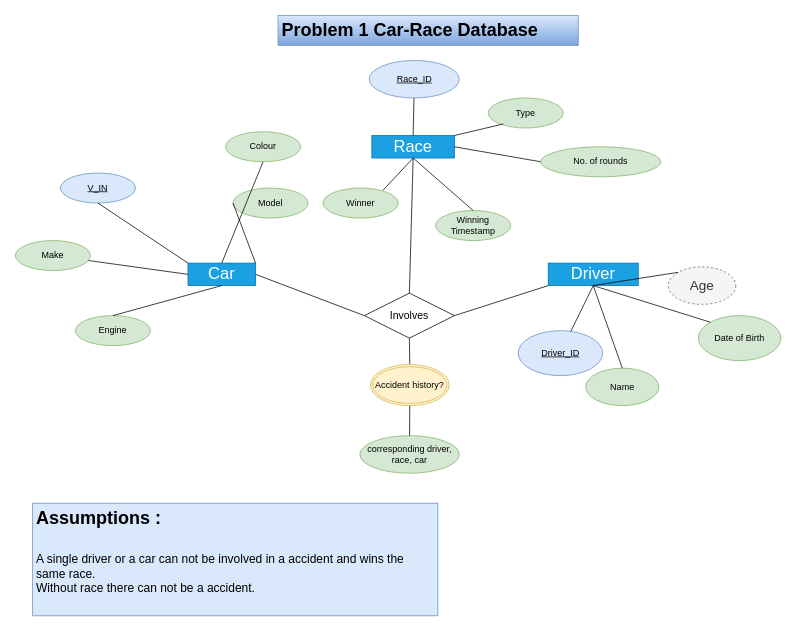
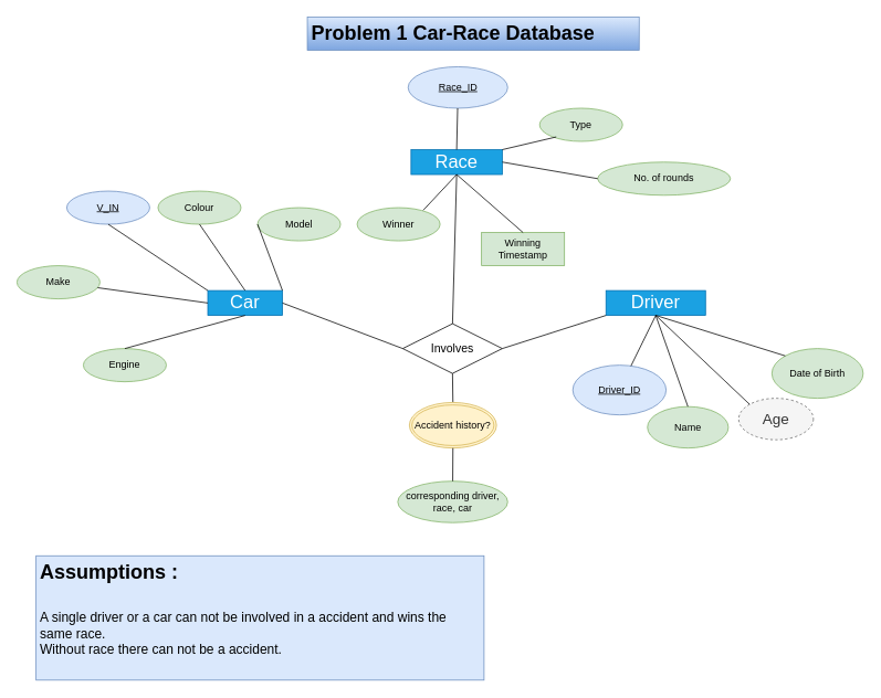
  <mxCell id="0" />
  <mxCell id="1" parent="0" />
  <mxCell id="2" value="&lt;font style=&quot;font-size: 22px;&quot;&gt;Driver&lt;/font&gt;" style="rounded=0;whiteSpace=wrap;html=1;fillColor=#1ba1e2;fontColor=#ffffff;strokeColor=#006EAF;" parent="1" vertex="1"><mxGeometry x="730" y="350" width="120" height="30" as="geometry" /></mxCell>
  <mxCell id="3" value="&lt;font style=&quot;font-size: 22px;&quot;&gt;Car&lt;/font&gt;" style="rounded=0;whiteSpace=wrap;html=1;fillColor=#1ba1e2;fontColor=#ffffff;strokeColor=#006EAF;" parent="1" vertex="1"><mxGeometry x="250" y="350" width="90" height="30" as="geometry" /></mxCell>
  <mxCell id="4" value="&lt;font style=&quot;font-size: 22px;&quot;&gt;Race&lt;/font&gt;" style="rounded=0;whiteSpace=wrap;html=1;fillColor=#1ba1e2;fontColor=#ffffff;strokeColor=#006EAF;" parent="1" vertex="1"><mxGeometry x="495" y="180" width="110" height="30" as="geometry" /></mxCell>
  <mxCell id="5" value="Date of Birth" style="ellipse;whiteSpace=wrap;html=1;fillColor=#d5e8d4;strokeColor=#82b366;" parent="1" vertex="1"><mxGeometry x="930" y="420" width="110" height="60" as="geometry" /></mxCell>
  <mxCell id="6" value="Name" style="ellipse;whiteSpace=wrap;html=1;fillColor=#d5e8d4;strokeColor=#82b366;" parent="1" vertex="1"><mxGeometry x="780" y="490" width="97.5" height="50" as="geometry" /></mxCell>
- <mxCell id="7" value="&lt;font style=&quot;font-size: 18px;&quot;&gt;Age&lt;/font&gt;" style="ellipse;whiteSpace=wrap;html=1;align=center;dashed=1;fillColor=#f5f5f5;fontColor=#333333;strokeColor=#666666;" parent="1" vertex="1"><mxGeometry x="890" y="355" width="90" height="50" as="geometry" /></mxCell>
+ <mxCell id="7" value="&lt;font style=&quot;font-size: 18px;&quot;&gt;Age&lt;/font&gt;" style="ellipse;whiteSpace=wrap;html=1;align=center;dashed=1;fillColor=#f5f5f5;fontColor=#333333;strokeColor=#666666;" parent="1" vertex="1"><mxGeometry x="890" y="480" width="90" height="50" as="geometry" /></mxCell>
  <mxCell id="8" value="Driver_ID" style="ellipse;whiteSpace=wrap;html=1;align=center;fontStyle=4;fillColor=#dae8fc;strokeColor=#6c8ebf;" parent="1" vertex="1"><mxGeometry x="690" y="440" width="112.5" height="60" as="geometry" /></mxCell>
  <mxCell id="9" value="" style="endArrow=none;html=1;rounded=0;entryX=0.5;entryY=1;entryDx=0;entryDy=0;" parent="1" source="8" target="2" edge="1"><mxGeometry relative="1" as="geometry"><mxPoint x="550" y="530" as="sourcePoint" /><mxPoint x="710" y="530" as="targetPoint" /></mxGeometry></mxCell>
  <mxCell id="10" value="" style="endArrow=none;html=1;rounded=0;exitX=0.5;exitY=0;exitDx=0;exitDy=0;entryX=0.5;entryY=1;entryDx=0;entryDy=0;" parent="1" source="6" target="2" edge="1"><mxGeometry relative="1" as="geometry"><mxPoint x="550" y="530" as="sourcePoint" /><mxPoint x="850" y="350" as="targetPoint" /></mxGeometry></mxCell>
  <mxCell id="11" value="" style="endArrow=none;html=1;rounded=0;entryX=0.5;entryY=1;entryDx=0;entryDy=0;exitX=0;exitY=0;exitDx=0;exitDy=0;" parent="1" source="7" edge="1" target="2"><mxGeometry relative="1" as="geometry"><mxPoint x="910" y="480" as="sourcePoint" /><mxPoint x="860" y="369.65" as="targetPoint" /></mxGeometry></mxCell>
  <mxCell id="12" value="Winner" style="ellipse;whiteSpace=wrap;html=1;align=center;fillColor=#d5e8d4;strokeColor=#82b366;" parent="1" vertex="1"><mxGeometry x="430" y="250" width="100" height="40" as="geometry" /></mxCell>
- <mxCell id="13" value="Winning Timestamp" style="ellipse;whiteSpace=wrap;html=1;align=center;fillColor=#d5e8d4;strokeColor=#82b366;" parent="1" vertex="1"><mxGeometry x="580" y="280" width="100" height="40" as="geometry" /></mxCell>
+ <mxCell id="13" value="Winning Timestamp" style="whiteSpace=wrap;html=1;align=center;fillColor=#d5e8d4;strokeColor=#82b366;rounded=0;" parent="1" vertex="1"><mxGeometry x="580" y="280" width="100" height="40" as="geometry" /></mxCell>
  <mxCell id="14" value="No. of rounds" style="ellipse;whiteSpace=wrap;html=1;align=center;fillColor=#d5e8d4;strokeColor=#82b366;" parent="1" vertex="1"><mxGeometry x="720" y="195" width="160" height="40" as="geometry" /></mxCell>
  <mxCell id="15" value="Type" style="ellipse;whiteSpace=wrap;html=1;align=center;fillColor=#d5e8d4;strokeColor=#82b366;" parent="1" vertex="1"><mxGeometry x="650" y="130" width="100" height="40" as="geometry" /></mxCell>
  <mxCell id="16" value="" style="endArrow=none;html=1;rounded=0;entryX=0;entryY=0.5;entryDx=0;entryDy=0;exitX=1;exitY=0;exitDx=0;exitDy=0;" parent="1" edge="1" source="4"><mxGeometry relative="1" as="geometry"><mxPoint x="640" y="190" as="sourcePoint" /><mxPoint x="670" y="164.68" as="targetPoint" /></mxGeometry></mxCell>
  <mxCell id="17" value="" style="endArrow=none;html=1;rounded=0;exitX=1;exitY=0.5;exitDx=0;exitDy=0;entryX=0;entryY=0.5;entryDx=0;entryDy=0;" parent="1" source="4" target="14" edge="1"><mxGeometry relative="1" as="geometry"><mxPoint x="603" y="210" as="sourcePoint" /><mxPoint x="680" y="190" as="targetPoint" /></mxGeometry></mxCell>
  <mxCell id="18" value="" style="endArrow=none;html=1;rounded=0;exitX=0.5;exitY=1;exitDx=0;exitDy=0;entryX=0.5;entryY=0;entryDx=0;entryDy=0;" parent="1" source="4" target="13" edge="1"><mxGeometry relative="1" as="geometry"><mxPoint x="640" y="228" as="sourcePoint" /><mxPoint x="705" y="236" as="targetPoint" /></mxGeometry></mxCell>
  <mxCell id="19" value="" style="endArrow=none;html=1;rounded=0;exitX=0.5;exitY=1;exitDx=0;exitDy=0;entryX=0.797;entryY=0.078;entryDx=0;entryDy=0;entryPerimeter=0;" parent="1" source="4" target="12" edge="1"><mxGeometry relative="1" as="geometry"><mxPoint x="650" y="238" as="sourcePoint" /><mxPoint x="715" y="246" as="targetPoint" /></mxGeometry></mxCell>
  <mxCell id="20" value="Race_ID" style="ellipse;whiteSpace=wrap;html=1;align=center;fontStyle=4;fillColor=#dae8fc;strokeColor=#6c8ebf;" parent="1" vertex="1"><mxGeometry x="491.5" y="80" width="120" height="50" as="geometry" /></mxCell>
  <mxCell id="21" value="" style="endArrow=none;html=1;rounded=0;exitX=0.5;exitY=0;exitDx=0;exitDy=0;" parent="1" source="4" target="20" edge="1"><mxGeometry relative="1" as="geometry"><mxPoint x="530" y="200" as="sourcePoint" /><mxPoint x="583.08" y="164.68" as="targetPoint" /></mxGeometry></mxCell>
  <mxCell id="22" value="V_IN" style="ellipse;whiteSpace=wrap;html=1;align=center;fontStyle=4;fillColor=#dae8fc;strokeColor=#6c8ebf;" parent="1" vertex="1"><mxGeometry x="80" y="230" width="100" height="40" as="geometry" /></mxCell>
- <mxCell id="23" value="Colour" style="ellipse;whiteSpace=wrap;html=1;align=center;fillColor=#d5e8d4;strokeColor=#82b366;" parent="1" vertex="1"><mxGeometry x="300" y="175" width="100" height="40" as="geometry" /></mxCell>
+ <mxCell id="23" value="Colour" style="ellipse;whiteSpace=wrap;html=1;align=center;fillColor=#d5e8d4;strokeColor=#82b366;" parent="1" vertex="1"><mxGeometry x="190" y="230" width="100" height="40" as="geometry" /></mxCell>
  <mxCell id="24" value="Model" style="ellipse;whiteSpace=wrap;html=1;align=center;fillColor=#d5e8d4;strokeColor=#82b366;" parent="1" vertex="1"><mxGeometry x="310" y="250" width="100" height="40" as="geometry" /></mxCell>
  <mxCell id="25" value="Engine" style="ellipse;whiteSpace=wrap;html=1;align=center;fillColor=#d5e8d4;strokeColor=#82b366;" parent="1" vertex="1"><mxGeometry x="100" y="420" width="100" height="40" as="geometry" /></mxCell>
  <mxCell id="26" value="Make" style="ellipse;whiteSpace=wrap;html=1;align=center;fillColor=#d5e8d4;strokeColor=#82b366;" parent="1" vertex="1"><mxGeometry x="20" y="320" width="100" height="40" as="geometry" /></mxCell>
  <mxCell id="27" value="" style="endArrow=none;html=1;rounded=0;exitX=0.5;exitY=1;exitDx=0;exitDy=0;entryX=0.5;entryY=0;entryDx=0;entryDy=0;" parent="1" source="23" edge="1" target="3"><mxGeometry relative="1" as="geometry"><mxPoint x="307.5" y="287" as="sourcePoint" /><mxPoint x="232.5" y="330" as="targetPoint" /></mxGeometry></mxCell>
  <mxCell id="28" value="" style="endArrow=none;html=1;rounded=0;entryX=1;entryY=0;entryDx=0;entryDy=0;exitX=0;exitY=0.5;exitDx=0;exitDy=0;" parent="1" source="24" edge="1" target="3"><mxGeometry relative="1" as="geometry"><mxPoint x="353.091" y="325.797" as="sourcePoint" /><mxPoint x="280" y="330" as="targetPoint" /></mxGeometry></mxCell>
  <mxCell id="29" value="" style="endArrow=none;html=1;rounded=0;entryX=0;entryY=0.5;entryDx=0;entryDy=0;" parent="1" source="26" target="3" edge="1"><mxGeometry relative="1" as="geometry"><mxPoint x="330" y="343" as="sourcePoint" /><mxPoint x="257" y="347" as="targetPoint" /></mxGeometry></mxCell>
  <mxCell id="30" value="" style="endArrow=none;html=1;rounded=0;entryX=0;entryY=0;entryDx=0;entryDy=0;exitX=0.5;exitY=1;exitDx=0;exitDy=0;" parent="1" source="22" target="3" edge="1"><mxGeometry relative="1" as="geometry"><mxPoint x="224.7" y="424.24" as="sourcePoint" /><mxPoint x="180" y="330" as="targetPoint" /></mxGeometry></mxCell>
  <mxCell id="31" value="&lt;font style=&quot;font-size: 14px;&quot;&gt;Involves&lt;/font&gt;" style="shape=rhombus;perimeter=rhombusPerimeter;whiteSpace=wrap;html=1;align=center;" parent="1" vertex="1"><mxGeometry x="485" y="390" width="120" height="60" as="geometry" /></mxCell>
  <mxCell id="32" value="" style="endArrow=none;html=1;rounded=0;entryX=0.5;entryY=1;entryDx=0;entryDy=0;exitX=0.5;exitY=0;exitDx=0;exitDy=0;" parent="1" source="31" edge="1" target="4"><mxGeometry relative="1" as="geometry"><mxPoint x="545" y="392.45" as="sourcePoint" /><mxPoint x="565.66" y="230" as="targetPoint" /></mxGeometry></mxCell>
  <mxCell id="33" value="" style="endArrow=none;html=1;rounded=0;entryX=0;entryY=1;entryDx=0;entryDy=0;" parent="1" target="2" edge="1"><mxGeometry relative="1" as="geometry"><mxPoint x="605" y="420" as="sourcePoint" /><mxPoint x="730" y="410" as="targetPoint" /></mxGeometry></mxCell>
  <mxCell id="34" value="" style="endArrow=none;html=1;rounded=0;entryX=0;entryY=1;entryDx=0;entryDy=0;exitX=1;exitY=0.5;exitDx=0;exitDy=0;" parent="1" source="3" edge="1"><mxGeometry relative="1" as="geometry"><mxPoint x="300" y="490" as="sourcePoint" /><mxPoint x="485" y="420" as="targetPoint" /></mxGeometry></mxCell>
  <mxCell id="35" value="" style="endArrow=none;html=1;rounded=0;entryX=0.5;entryY=1;entryDx=0;entryDy=0;exitX=0.5;exitY=0;exitDx=0;exitDy=0;" parent="1" source="37" target="31" edge="1"><mxGeometry relative="1" as="geometry"><mxPoint x="537.5" y="520" as="sourcePoint" /><mxPoint x="575" y="550" as="targetPoint" /></mxGeometry></mxCell>
  <mxCell id="36" value="&lt;h1&gt;Problem 1 Car-Race Database&lt;/h1&gt;" style="text;html=1;strokeColor=#6c8ebf;fillColor=#dae8fc;spacing=5;spacingTop=-20;whiteSpace=wrap;overflow=hidden;rounded=0;gradientColor=#7ea6e0;" parent="1" vertex="1"><mxGeometry x="370" y="20" width="400" height="40" as="geometry" /></mxCell>
  <mxCell id="37" value="Accident history?" style="ellipse;shape=doubleEllipse;margin=3;whiteSpace=wrap;html=1;align=center;fillColor=#fff2cc;strokeColor=#d6b656;" parent="1" vertex="1"><mxGeometry x="493" y="485" width="105" height="55" as="geometry" /></mxCell>
  <mxCell id="38" value="corresponding driver, race, car" style="ellipse;whiteSpace=wrap;html=1;align=center;fillColor=#d5e8d4;strokeColor=#82b366;" parent="1" vertex="1"><mxGeometry x="479" y="580" width="132.5" height="50" as="geometry" /></mxCell>
  <mxCell id="39" value="" style="endArrow=none;html=1;rounded=0;entryX=0.5;entryY=1;entryDx=0;entryDy=0;exitX=0.5;exitY=0;exitDx=0;exitDy=0;" parent="1" source="38" target="37" edge="1"><mxGeometry relative="1" as="geometry"><mxPoint x="220" y="430" as="sourcePoint" /><mxPoint x="245" y="370" as="targetPoint" /></mxGeometry></mxCell>
  <mxCell id="40" value="&lt;h1&gt;Assumptions :&lt;/h1&gt;&lt;div&gt;&lt;br&gt;&lt;/div&gt;&lt;div&gt;&lt;font size=&quot;3&quot;&gt;A single driver or a car can not be involved in a accident and wins the same race.&lt;/font&gt;&lt;/div&gt;&lt;div&gt;&lt;font size=&quot;3&quot;&gt;Without race there can not be a accident.&lt;/font&gt;&lt;/div&gt;&lt;div&gt;&lt;br&gt;&lt;/div&gt;" style="text;html=1;strokeColor=#6c8ebf;fillColor=#dae8fc;spacing=5;spacingTop=-20;whiteSpace=wrap;overflow=hidden;rounded=0;movable=1;resizable=1;rotatable=1;deletable=1;editable=1;locked=0;connectable=1;" parent="1" vertex="1"><mxGeometry x="43" y="670" width="540" height="150" as="geometry" /></mxCell>
  <mxCell id="41" value="" style="endArrow=none;html=1;rounded=0;entryX=0.5;entryY=1;entryDx=0;entryDy=0;exitX=0;exitY=0;exitDx=0;exitDy=0;" edge="1" parent="1" source="5" target="2"><mxGeometry relative="1" as="geometry"><mxPoint x="913" y="497" as="sourcePoint" /><mxPoint x="860" y="360" as="targetPoint" /></mxGeometry></mxCell>
  <mxCell id="42" value="" style="endArrow=none;html=1;rounded=0;exitX=0.5;exitY=0;exitDx=0;exitDy=0;entryX=0.5;entryY=1;entryDx=0;entryDy=0;" edge="1" parent="1" source="25" target="3"><mxGeometry width="50" height="50" relative="1" as="geometry"><mxPoint x="150" y="410" as="sourcePoint" /><mxPoint x="200" y="360" as="targetPoint" /></mxGeometry></mxCell>
